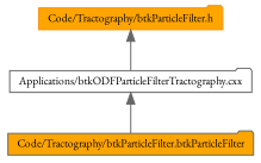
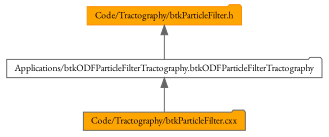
  digraph {
    fontname="EB Garamond"
    node [color=gray40 fillcolor=orange fontname="EB Garamond" fontsize=10 shape=folder style=filled]
    edge [color=gray40 dir=back fontname="EB Garamond" fontsize=10 labelfontname="FreeSans.ttf" labelfontsize=10 style=solid]
    n1 [color=darkorange fontcolor=black height=0.2 label="Code/Tractography/btkParticleFilter.h" width=0.4]
-   n2 [fillcolor=white height=0.2 label="Applications/btkODFParticleFilterTractography.cxx" width=0.4]
-   n3 [height=0.2 label="Code/Tractography/btkParticleFilter.btkParticleFilter" width=0.4]
+   n2 [fillcolor=white height=0.2 label="Applications/btkODFParticleFilterTractography.btkODFParticleFilterTractography" width=0.4]
+   n3 [height=0.2 label="Code/Tractography/btkParticleFilter.cxx" width=0.4]
    n1 -> n2
    n2 -> n3
  }
